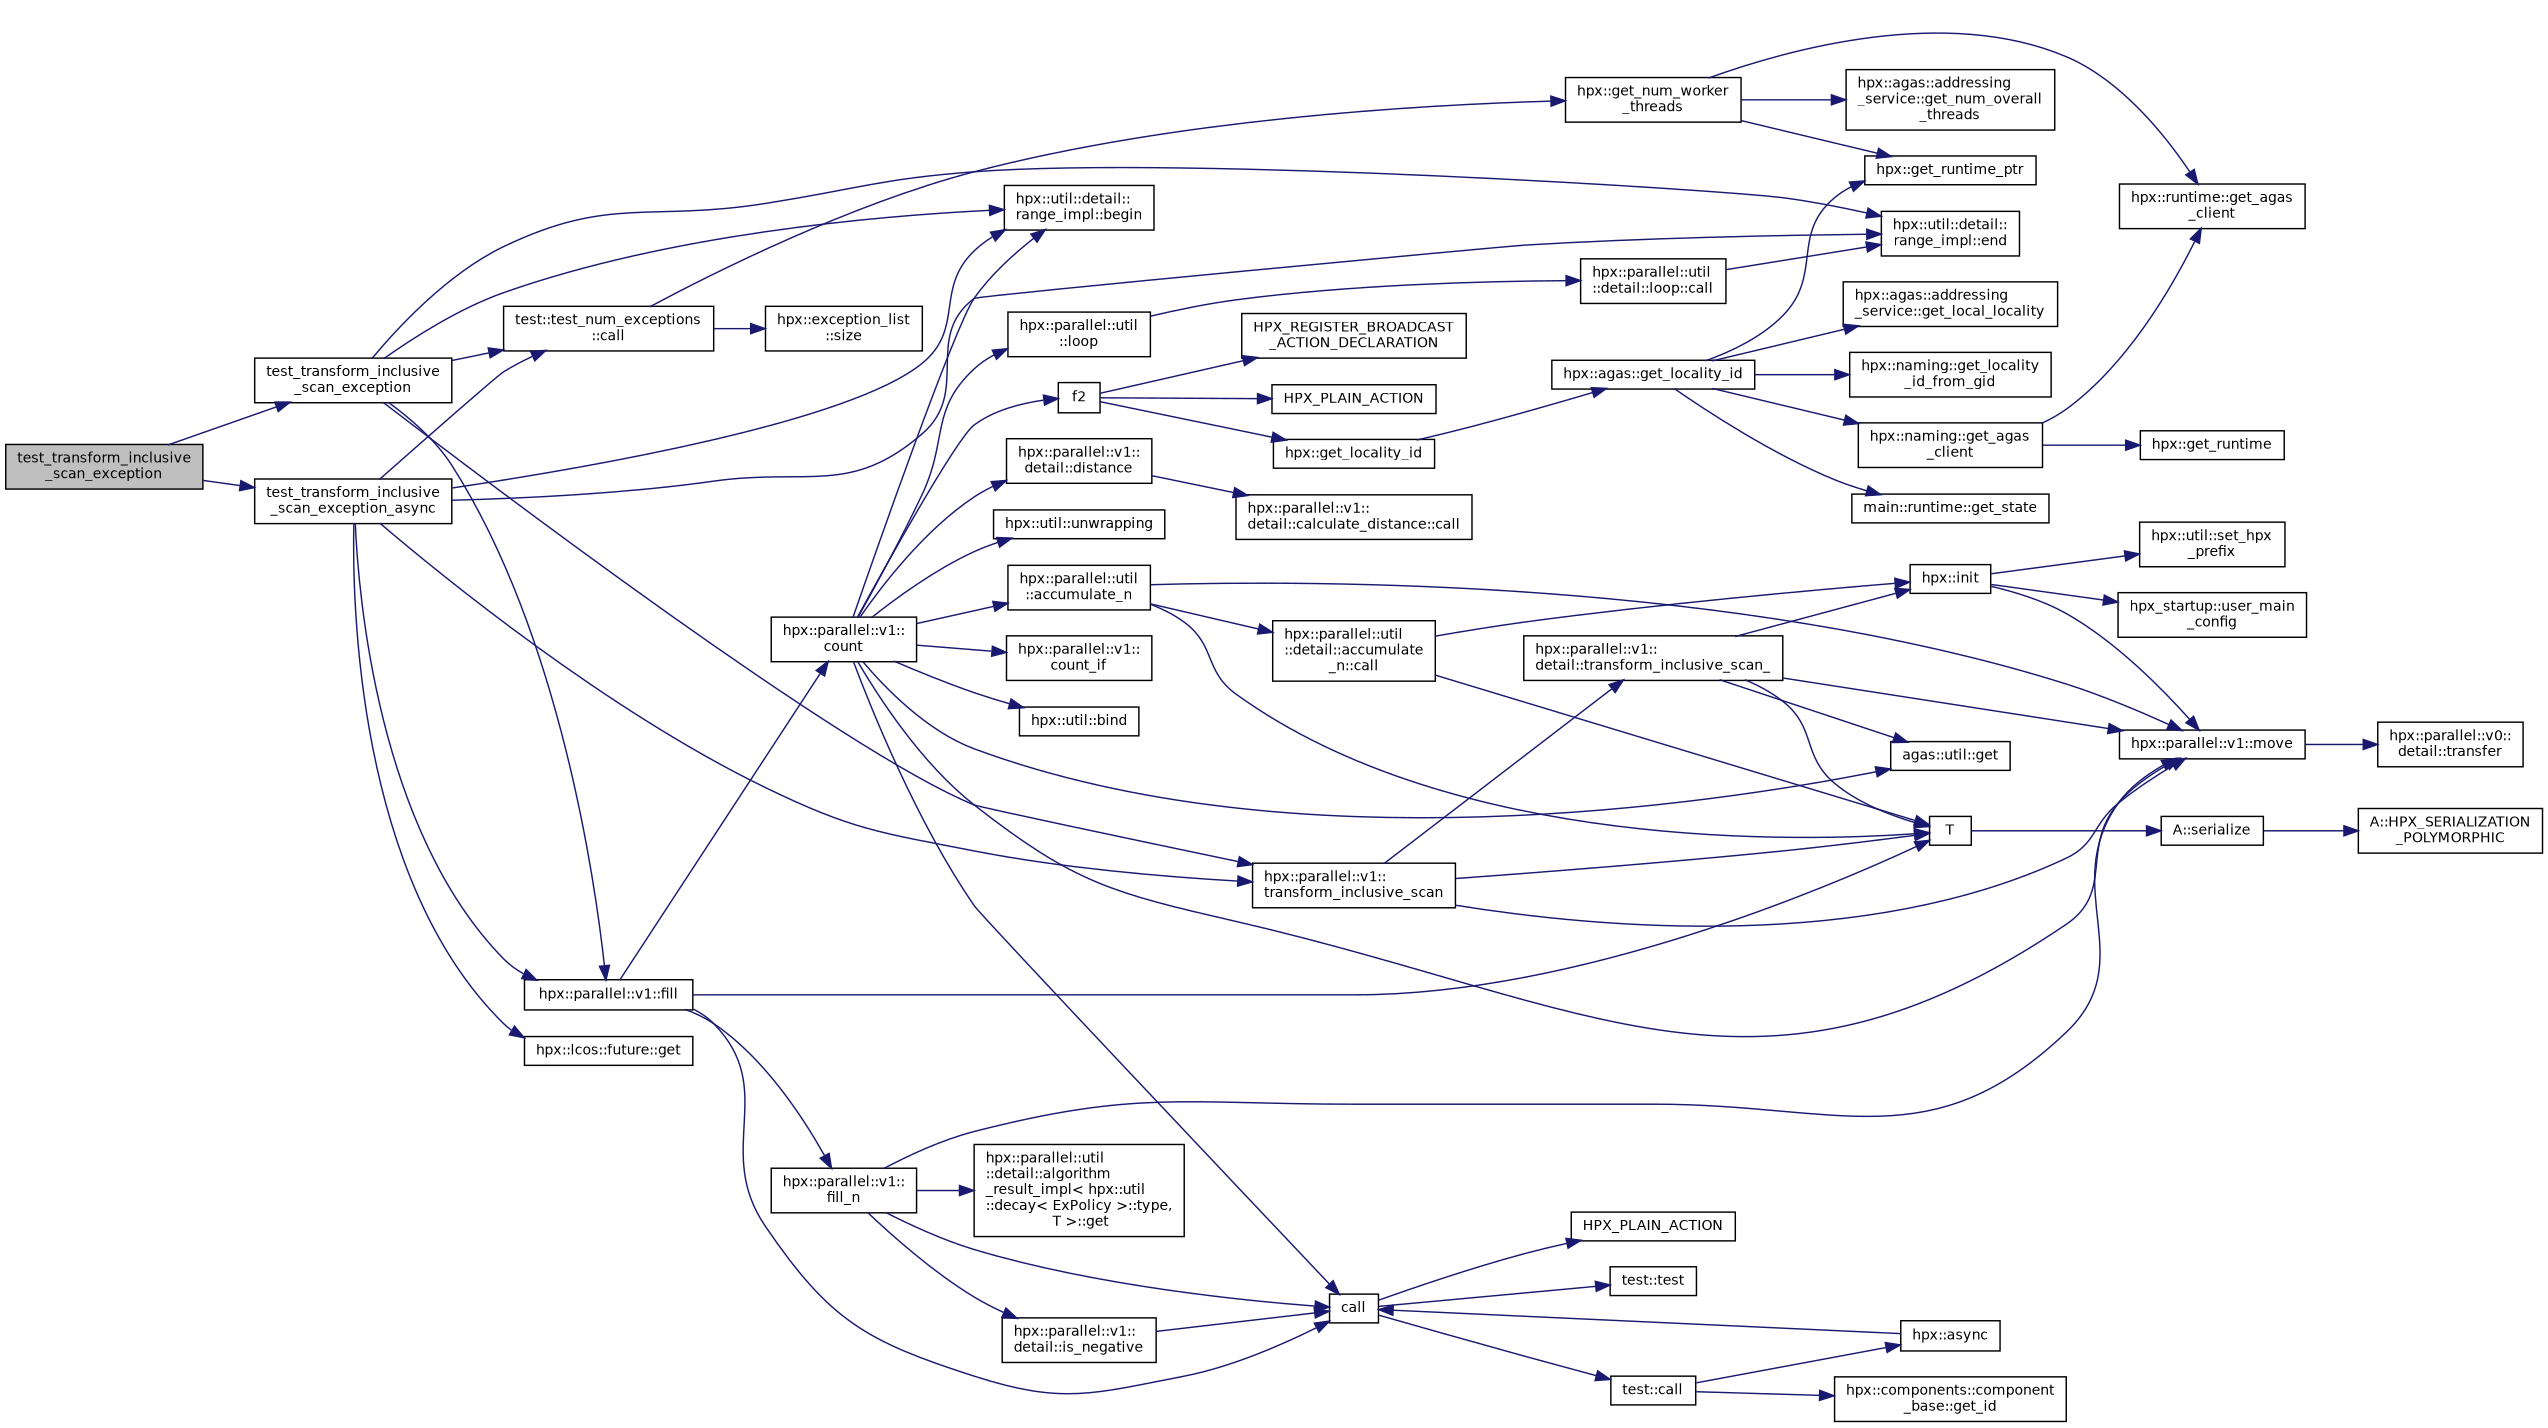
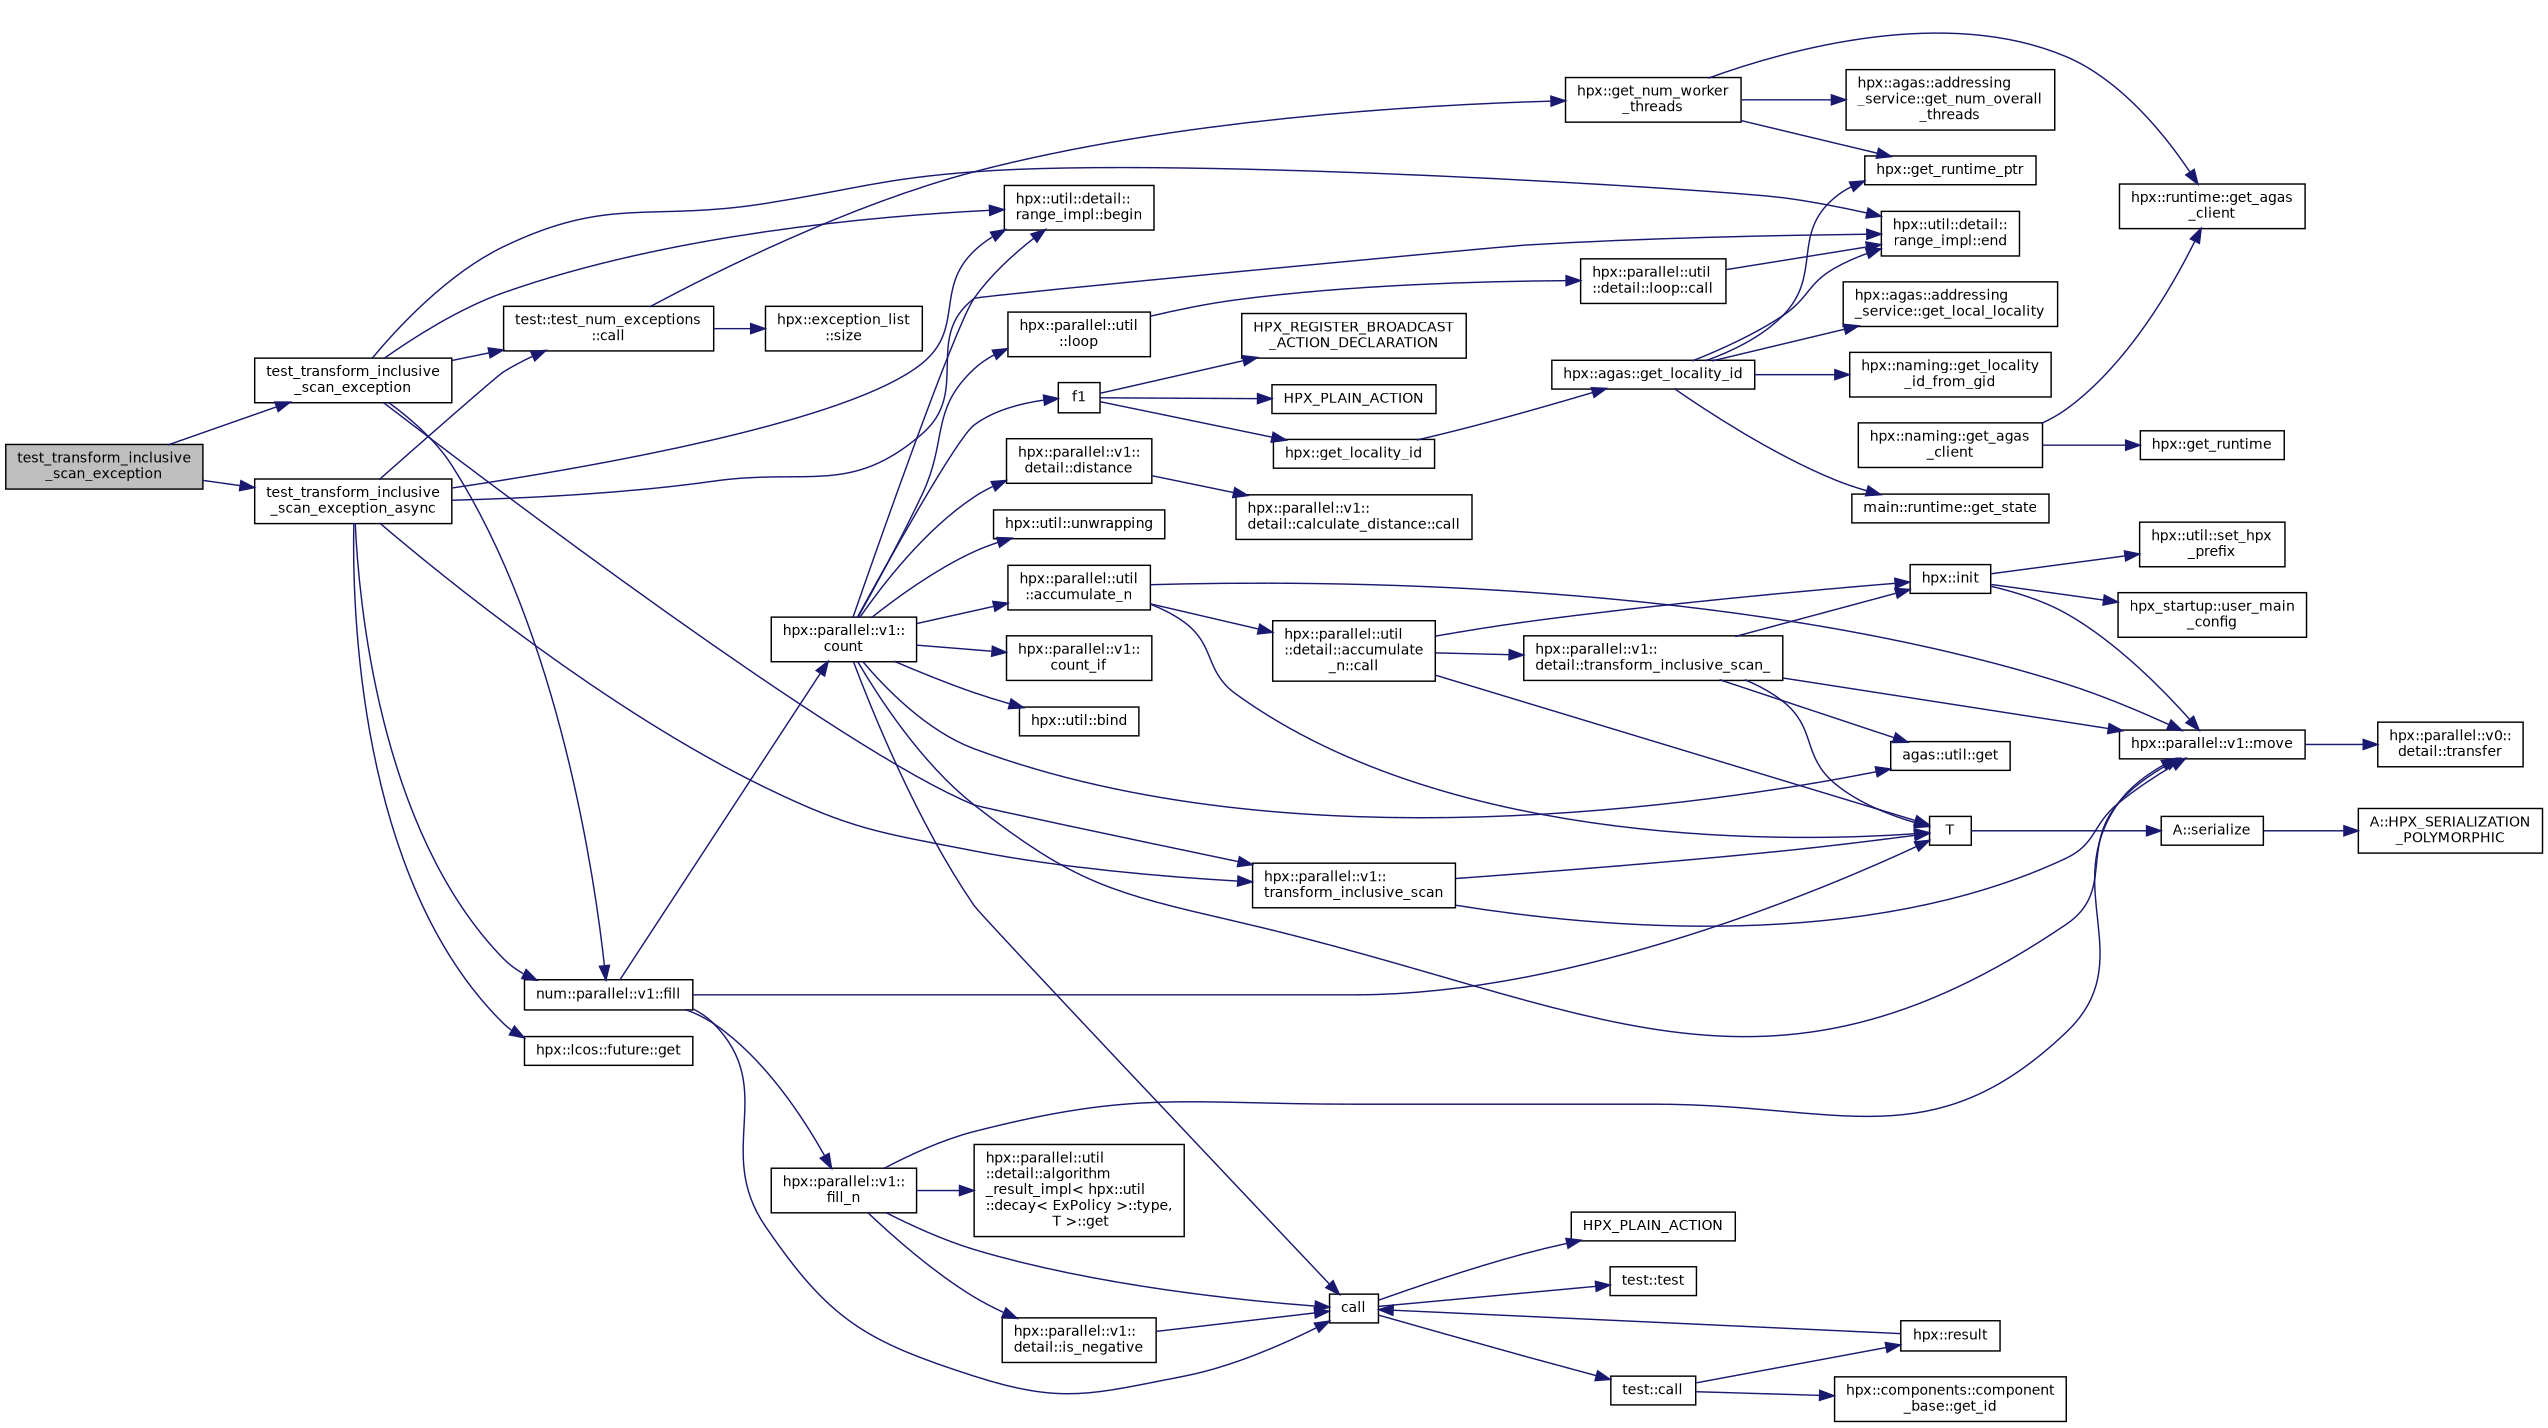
  digraph {
    rankdir=LR
    node [color=black fillcolor=white fontname=Helvetica fontsize=10 shape=record style=filled]
    edge [color=midnightblue fontname=Helvetica fontsize=10 labelfontname=Helvetica labelfontsize=10 style=solid]
    n1 [fillcolor=grey75 fontcolor=black height=0.2 label="test_transform_inclusive\l_scan_exception" width=0.4]
    n2 [height=0.2 label="test_transform_inclusive\l_scan_exception" width=0.4]
    n3 [height=0.2 label="test_transform_inclusive\l_scan_exception_async" width=0.4]
-   n4 [height=0.2 label="hpx::parallel::v1::fill" width=0.4]
+   n4 [height=0.2 label="num::parallel::v1::fill" width=0.4]
    n5 [height=0.2 label="hpx::util::detail::\lrange_impl::end" width=0.4]
    n6 [height=0.2 label="hpx::util::detail::\lrange_impl::begin" width=0.4]
    n7 [height=0.2 label="hpx::parallel::v1::\ltransform_inclusive_scan" width=0.4]
    n8 [height=0.2 label="test::test_num_exceptions\l::call" width=0.4]
    n9 [height=0.2 label="hpx::lcos::future::get" width=0.4]
    n10 [height=0.2 label="hpx::parallel::v1::\lfill_n" width=0.4]
    n11 [height=0.2 label=call width=0.4]
    n12 [height=0.2 label="hpx::parallel::v1::\lcount" width=0.4]
    n13 [height=0.2 label=T width=0.4]
    n14 [height=0.2 label="hpx::parallel::v1::move" width=0.4]
    n15 [height=0.2 label="hpx::parallel::v1::\ldetail::transform_inclusive_scan_" width=0.4]
    n16 [height=0.2 label="hpx::exception_list\l::size" width=0.4]
    n17 [height=0.2 label="hpx::get_num_worker\l_threads" width=0.4]
    n18 [height=0.2 label="hpx::parallel::v1::\ldetail::is_negative" width=0.4]
    n19 [height=0.2 label="hpx::parallel::util\l::detail::algorithm\l_result_impl\< hpx::util\l::decay\< ExPolicy \>::type,\l T \>::get" width=0.4]
    n20 [height=0.2 label="test::test" width=0.4]
    n21 [height=0.2 label=HPX_PLAIN_ACTION width=0.4]
    n22 [height=0.2 label="test::call" width=0.4]
    n23 [height=0.2 label="hpx::parallel::v1::\lcount_if" width=0.4]
-   n24 [height=0.2 label=f2 width=0.4]
+   n24 [height=0.2 label=f1 width=0.4]
    n25 [height=0.2 label="hpx::parallel::util\l::loop" width=0.4]
    n26 [height=0.2 label="hpx::util::bind" width=0.4]
    n27 [height=0.2 label="agas::util::get" width=0.4]
    n28 [height=0.2 label="hpx::parallel::v1::\ldetail::distance" width=0.4]
    n29 [height=0.2 label="hpx::util::unwrapping" width=0.4]
    n30 [height=0.2 label="hpx::parallel::util\l::accumulate_n" width=0.4]
    n31 [height=0.2 label="A::serialize" width=0.4]
    n32 [height=0.2 label="hpx::parallel::v0::\ldetail::transfer" width=0.4]
-   n33 [height=0.2 label="hpx::async" width=0.4]
+   n33 [height=0.2 label="hpx::result" width=0.4]
    n34 [height=0.2 label="hpx::components::component\l_base::get_id" width=0.4]
    n35 [height=0.2 label="hpx::get_locality_id" width=0.4]
    n36 [height=0.2 label=HPX_PLAIN_ACTION width=0.4]
    n37 [height=0.2 label="HPX_REGISTER_BROADCAST\l_ACTION_DECLARATION" width=0.4]
    n38 [height=0.2 label="hpx::parallel::util\l::detail::loop::call" width=0.4]
    n39 [height=0.2 label="hpx::parallel::v1::\ldetail::calculate_distance::call" width=0.4]
    n40 [height=0.2 label="hpx::parallel::util\l::detail::accumulate\l_n::call" width=0.4]
    n41 [height=0.2 label="hpx::agas::get_locality_id" width=0.4]
    n42 [height=0.2 label="hpx::get_runtime_ptr" width=0.4]
    n43 [height=0.2 label="main::runtime::get_state" width=0.4]
    n44 [height=0.2 label="hpx::naming::get_agas\l_client" width=0.4]
    n45 [height=0.2 label="hpx::agas::addressing\l_service::get_local_locality" width=0.4]
    n46 [height=0.2 label="hpx::naming::get_locality\l_id_from_gid" width=0.4]
    n47 [height=0.2 label="hpx::get_runtime" width=0.4]
    n48 [height=0.2 label="hpx::runtime::get_agas\l_client" width=0.4]
    n49 [height=0.2 label="hpx::init" width=0.4]
    n50 [height=0.2 label="hpx::util::set_hpx\l_prefix" width=0.4]
    n51 [height=0.2 label="hpx_startup::user_main\l_config" width=0.4]
    n52 [height=0.2 label="A::HPX_SERIALIZATION\l_POLYMORPHIC" width=0.4]
    n53 [height=0.2 label="hpx::agas::addressing\l_service::get_num_overall\l_threads" width=0.4]
    n1 -> n2
    n1 -> n3
    n2 -> n4
    n2 -> n5
    n2 -> n6
    n2 -> n7
    n2 -> n8
    n3 -> n4
    n3 -> n5
    n3 -> n6
    n3 -> n7
    n3 -> n8
    n3 -> n9
    n4 -> n10
    n4 -> n11
    n4 -> n12
    n4 -> n13
    n7 -> n13
    n7 -> n14
-   n7 -> n15
+   n40 -> n15
    n8 -> n16
    n8 -> n17
    n10 -> n11
    n10 -> n14
    n10 -> n18
    n10 -> n19
    n11 -> n20
    n11 -> n21
    n11 -> n22
    n12 -> n6
    n12 -> n11
    n12 -> n14
    n12 -> n23
    n12 -> n24
    n12 -> n25
    n12 -> n26
    n12 -> n27
    n12 -> n28
    n12 -> n29
    n12 -> n30
    n13 -> n31
    n14 -> n32
    n15 -> n13
    n15 -> n14
    n15 -> n27
    n15 -> n49
    n17 -> n42
    n17 -> n48
    n17 -> n53
    n18 -> n11
    n22 -> n33
    n22 -> n34
    n24 -> n35
    n24 -> n36
    n24 -> n37
    n25 -> n38
    n28 -> n39
    n30 -> n13
    n30 -> n14
    n30 -> n40
    n31 -> n52
    n33 -> n11
    n35 -> n41
    n38 -> n5
    n40 -> n13
    n40 -> n49
    n41 -> n42
    n41 -> n43
-   n41 -> n44
+   n41 -> n5
    n41 -> n45
    n41 -> n46
    n44 -> n47
    n44 -> n48
    n49 -> n14
    n49 -> n50
    n49 -> n51
  }
